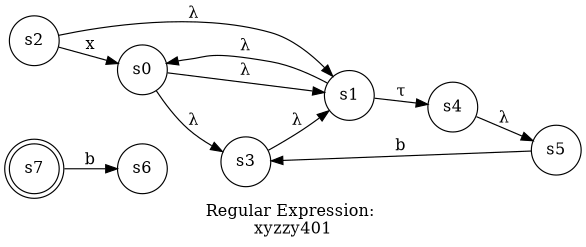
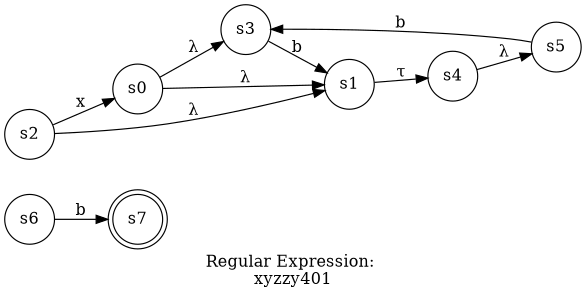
  digraph {
    label="Regular Expression: \nxyzzy401"
    rankdir=LR
    node [shape=circle]
    s7 [shape=doublecircle]
    s0
    s3
    s1
    s2
    s4
    s5
    s6
    s0 -> s3 [label="λ"]
    s0 -> s1 [label="λ"]
-   s3 -> s1 [label="λ"]
-   s1 -> s0 [label="λ"]
+   s3 -> s1 [label=b]
    s1 -> s4 [label="τ"]
    s2 -> s0 [label=x]
    s2 -> s1 [label="λ"]
    s4 -> s5 [label="λ"]
    s5 -> s3 [label=b]
-   s7 -> s6 [label=b]
+   s6 -> s7 [label=b]
  }
